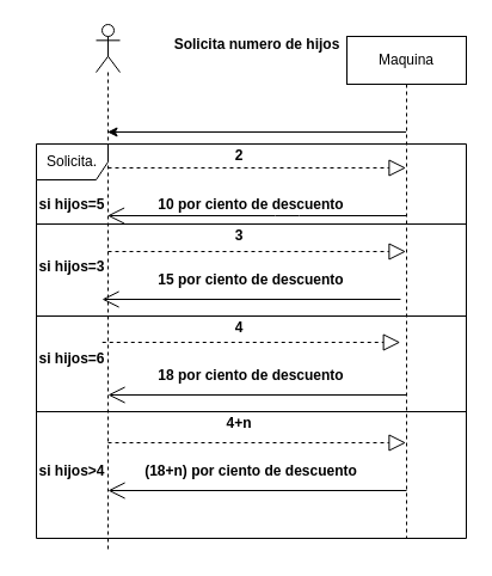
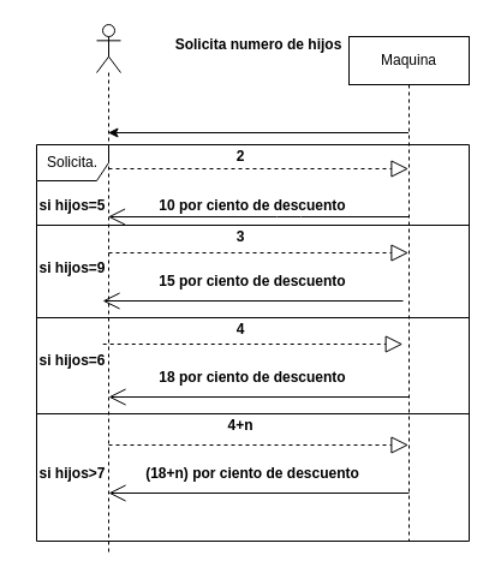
  <mxCell id="0" />
  <mxCell id="1" parent="0" />
  <mxCell id="2" style="edgeStyle=none;html=1;" edge="1" parent="1" source="4" target="3"><mxGeometry relative="1" as="geometry"><mxPoint x="260" y="150" as="targetPoint" /><Array as="points"><mxPoint x="120" y="110" /><mxPoint x="190" y="110" /><mxPoint x="240" y="110" /></Array></mxGeometry></mxCell>
  <mxCell id="3" value="" style="shape=umlLifeline;participant=umlActor;perimeter=lifelinePerimeter;whiteSpace=wrap;html=1;container=1;collapsible=0;recursiveResize=0;verticalAlign=top;spacingTop=36;outlineConnect=0;" vertex="1" parent="1"><mxGeometry x="80" y="20" width="20" height="440" as="geometry" /></mxCell>
  <mxCell id="4" value="Maquina" style="shape=umlLifeline;perimeter=lifelinePerimeter;whiteSpace=wrap;html=1;container=1;collapsible=0;recursiveResize=0;outlineConnect=0;" vertex="1" parent="1"><mxGeometry x="290" y="30" width="100" height="420" as="geometry" /></mxCell>
  <mxCell id="5" value="" style="endArrow=open;endFill=1;endSize=12;html=1;" edge="1" parent="4"><mxGeometry width="160" relative="1" as="geometry"><mxPoint x="45" y="220" as="sourcePoint" /><mxPoint x="-205" y="220" as="targetPoint" /><Array as="points"><mxPoint x="-54.5" y="220" /></Array></mxGeometry></mxCell>
  <mxCell id="6" value="" style="endArrow=open;endFill=1;endSize=12;html=1;" edge="1" parent="4"><mxGeometry width="160" relative="1" as="geometry"><mxPoint x="50" y="380" as="sourcePoint" /><mxPoint x="-200" y="380" as="targetPoint" /><Array as="points"><mxPoint x="-49.5" y="380" /></Array></mxGeometry></mxCell>
  <mxCell id="7" value="Solicita numero de hijos&#10;" style="text;align=center;fontStyle=1;verticalAlign=middle;spacingLeft=3;spacingRight=3;strokeColor=none;rotatable=0;points=[[0,0.5],[1,0.5]];portConstraint=eastwest;" vertex="1" parent="1"><mxGeometry x="175" y="30" width="80" height="26" as="geometry" /></mxCell>
  <mxCell id="8" value="" style="endArrow=block;dashed=1;endFill=0;endSize=12;html=1;" edge="1" parent="1" target="4"><mxGeometry width="160" relative="1" as="geometry"><mxPoint x="90" y="140" as="sourcePoint" /><mxPoint x="250" y="140" as="targetPoint" /></mxGeometry></mxCell>
  <mxCell id="9" value="2" style="text;align=center;fontStyle=1;verticalAlign=middle;spacingLeft=3;spacingRight=3;strokeColor=none;rotatable=0;points=[[0,0.5],[1,0.5]];portConstraint=eastwest;" vertex="1" parent="1"><mxGeometry x="160" y="116" width="80" height="26" as="geometry" /></mxCell>
  <mxCell id="10" value="" style="endArrow=open;endFill=1;endSize=12;html=1;" edge="1" parent="1" source="4" target="3"><mxGeometry width="160" relative="1" as="geometry"><mxPoint x="280" y="160" as="sourcePoint" /><mxPoint x="110" y="170" as="targetPoint" /><Array as="points"><mxPoint x="240" y="180" /></Array></mxGeometry></mxCell>
  <mxCell id="11" value="10 por ciento de descuento" style="text;align=center;fontStyle=1;verticalAlign=middle;spacingLeft=3;spacingRight=3;strokeColor=none;rotatable=0;points=[[0,0.5],[1,0.5]];portConstraint=eastwest;" vertex="1" parent="1"><mxGeometry x="170" y="157" width="80" height="26" as="geometry" /></mxCell>
  <mxCell id="12" value="" style="endArrow=block;dashed=1;endFill=0;endSize=12;html=1;" edge="1" parent="1" target="4"><mxGeometry width="160" relative="1" as="geometry"><mxPoint x="90" y="210" as="sourcePoint" /><mxPoint x="250" y="210" as="targetPoint" /></mxGeometry></mxCell>
  <mxCell id="13" value="3" style="text;align=center;fontStyle=1;verticalAlign=middle;spacingLeft=3;spacingRight=3;strokeColor=none;rotatable=0;points=[[0,0.5],[1,0.5]];portConstraint=eastwest;" vertex="1" parent="1"><mxGeometry x="160" y="183" width="80" height="26" as="geometry" /></mxCell>
  <mxCell id="14" value="15 por ciento de descuento" style="text;align=center;fontStyle=1;verticalAlign=middle;spacingLeft=3;spacingRight=3;strokeColor=none;rotatable=0;points=[[0,0.5],[1,0.5]];portConstraint=eastwest;" vertex="1" parent="1"><mxGeometry x="170" y="220" width="80" height="26" as="geometry" /></mxCell>
  <mxCell id="15" value="" style="endArrow=block;dashed=1;endFill=0;endSize=12;html=1;fontStyle=1" edge="1" parent="1"><mxGeometry width="160" relative="1" as="geometry"><mxPoint x="85.25" y="286" as="sourcePoint" /><mxPoint x="334.75" y="286" as="targetPoint" /></mxGeometry></mxCell>
  <mxCell id="16" value="4" style="text;align=center;fontStyle=1;verticalAlign=middle;spacingLeft=3;spacingRight=3;strokeColor=none;rotatable=0;points=[[0,0.5],[1,0.5]];portConstraint=eastwest;" vertex="1" parent="1"><mxGeometry x="160" y="260" width="80" height="26" as="geometry" /></mxCell>
  <mxCell id="17" value="" style="endArrow=open;endFill=1;endSize=12;html=1;" edge="1" parent="1"><mxGeometry width="160" relative="1" as="geometry"><mxPoint x="340" y="330" as="sourcePoint" /><mxPoint x="90" y="330" as="targetPoint" /><Array as="points"><mxPoint x="240.5" y="330" /></Array></mxGeometry></mxCell>
  <mxCell id="18" value="18 por ciento de descuento" style="text;align=center;fontStyle=1;verticalAlign=middle;spacingLeft=3;spacingRight=3;strokeColor=none;rotatable=0;points=[[0,0.5],[1,0.5]];portConstraint=eastwest;" vertex="1" parent="1"><mxGeometry x="170" y="300" width="80" height="26" as="geometry" /></mxCell>
  <mxCell id="19" value="" style="endArrow=block;dashed=1;endFill=0;endSize=12;html=1;fontStyle=1" edge="1" parent="1"><mxGeometry width="160" relative="1" as="geometry"><mxPoint x="90" y="370" as="sourcePoint" /><mxPoint x="339.5" y="370" as="targetPoint" /></mxGeometry></mxCell>
  <mxCell id="20" value="4+n" style="text;align=center;fontStyle=1;verticalAlign=middle;spacingLeft=3;spacingRight=3;strokeColor=none;rotatable=0;points=[[0,0.5],[1,0.5]];portConstraint=eastwest;" vertex="1" parent="1"><mxGeometry x="160" y="340" width="80" height="26" as="geometry" /></mxCell>
  <mxCell id="21" value="(18+n) por ciento de descuento" style="text;align=center;fontStyle=1;verticalAlign=middle;spacingLeft=3;spacingRight=3;strokeColor=none;rotatable=0;points=[[0,0.5],[1,0.5]];portConstraint=eastwest;" vertex="1" parent="1"><mxGeometry x="170" y="380" width="80" height="26" as="geometry" /></mxCell>
  <mxCell id="22" value="Solicita." style="shape=umlFrame;whiteSpace=wrap;html=1;" vertex="1" parent="1"><mxGeometry x="30" y="120" width="360" height="330" as="geometry" /></mxCell>
  <mxCell id="23" value="" style="line;strokeWidth=1;fillColor=none;align=left;verticalAlign=middle;spacingTop=-1;spacingLeft=3;spacingRight=3;rotatable=0;labelPosition=right;points=[];portConstraint=eastwest;strokeColor=inherit;" vertex="1" parent="1"><mxGeometry x="30" y="183" width="360" height="8" as="geometry" /></mxCell>
  <mxCell id="24" value="" style="line;strokeWidth=1;fillColor=none;align=left;verticalAlign=middle;spacingTop=-1;spacingLeft=3;spacingRight=3;rotatable=0;labelPosition=right;points=[];portConstraint=eastwest;strokeColor=inherit;" vertex="1" parent="1"><mxGeometry x="30" y="260" width="360" height="8" as="geometry" /></mxCell>
  <mxCell id="25" value="" style="line;strokeWidth=1;fillColor=none;align=left;verticalAlign=middle;spacingTop=-1;spacingLeft=3;spacingRight=3;rotatable=0;labelPosition=right;points=[];portConstraint=eastwest;strokeColor=inherit;" vertex="1" parent="1"><mxGeometry x="30" y="340" width="360" height="8" as="geometry" /></mxCell>
  <mxCell id="26" value="si hijos=5" style="text;align=center;fontStyle=1;verticalAlign=middle;spacingLeft=3;spacingRight=3;strokeColor=none;rotatable=0;points=[[0,0.5],[1,0.5]];portConstraint=eastwest;" vertex="1" parent="1"><mxGeometry x="20" y="157" width="80" height="26" as="geometry" /></mxCell>
- <mxCell id="27" value="si hijos=3" style="text;align=center;fontStyle=1;verticalAlign=middle;spacingLeft=3;spacingRight=3;strokeColor=none;rotatable=0;points=[[0,0.5],[1,0.5]];portConstraint=eastwest;" vertex="1" parent="1"><mxGeometry x="20" y="209" width="80" height="26" as="geometry" /></mxCell>
+ <mxCell id="27" value="si hijos=9" style="text;align=center;fontStyle=1;verticalAlign=middle;spacingLeft=3;spacingRight=3;strokeColor=none;rotatable=0;points=[[0,0.5],[1,0.5]];portConstraint=eastwest;" vertex="1" parent="1"><mxGeometry x="20" y="209" width="80" height="26" as="geometry" /></mxCell>
  <mxCell id="28" value="si hijos=6" style="text;align=center;fontStyle=1;verticalAlign=middle;spacingLeft=3;spacingRight=3;strokeColor=none;rotatable=0;points=[[0,0.5],[1,0.5]];portConstraint=eastwest;" vertex="1" parent="1"><mxGeometry x="20" y="286" width="80" height="26" as="geometry" /></mxCell>
- <mxCell id="29" value="si hijos&gt;4" style="text;align=center;fontStyle=1;verticalAlign=middle;spacingLeft=3;spacingRight=3;strokeColor=none;rotatable=0;points=[[0,0.5],[1,0.5]];portConstraint=eastwest;" vertex="1" parent="1"><mxGeometry x="20" y="380" width="80" height="26" as="geometry" /></mxCell>
+ <mxCell id="29" value="si hijos&gt;7" style="text;align=center;fontStyle=1;verticalAlign=middle;spacingLeft=3;spacingRight=3;strokeColor=none;rotatable=0;points=[[0,0.5],[1,0.5]];portConstraint=eastwest;" vertex="1" parent="1"><mxGeometry x="20" y="380" width="80" height="26" as="geometry" /></mxCell>
